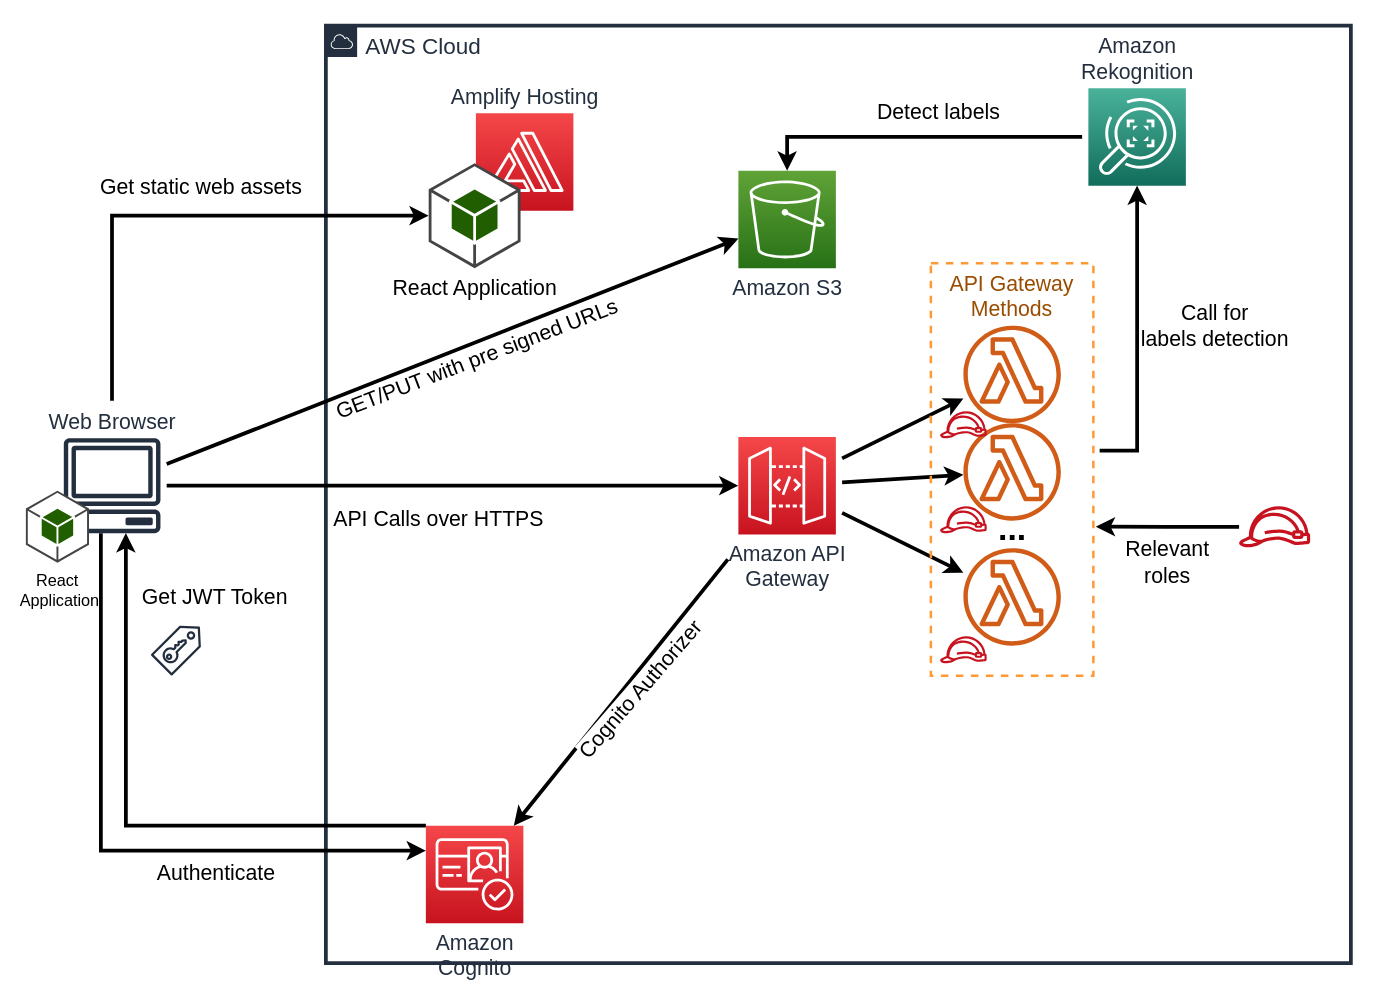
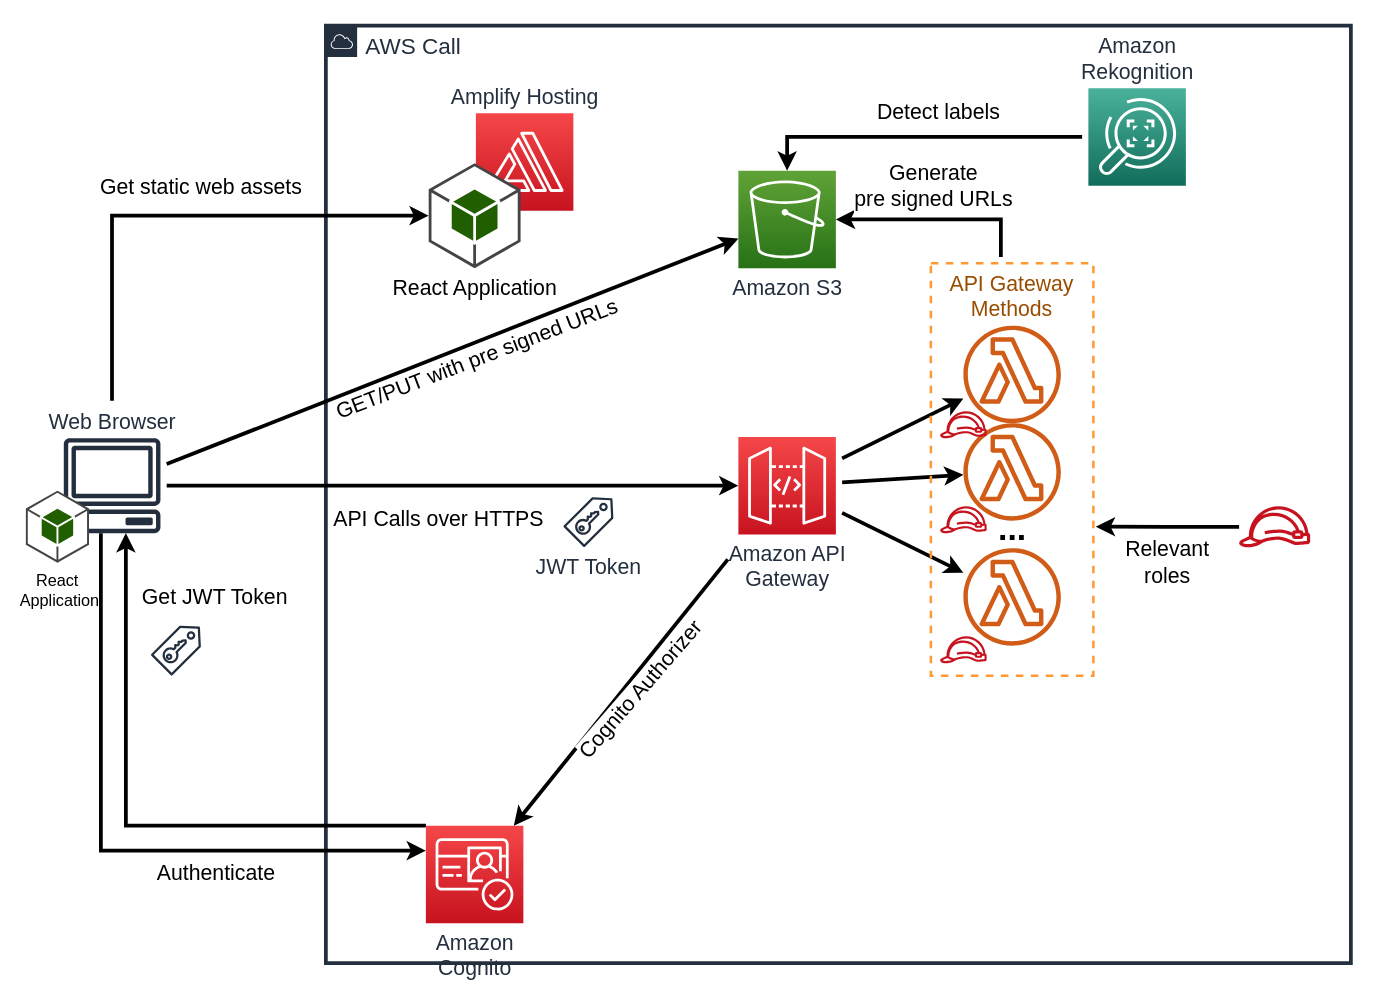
  <mxCell id="0" />
  <mxCell id="1" parent="0" />
- <mxCell id="2" value="&lt;font style=&quot;font-size: 18px;&quot;&gt;AWS Cloud&lt;/font&gt;" style="points=[[0,0],[0.25,0],[0.5,0],[0.75,0],[1,0],[1,0.25],[1,0.5],[1,0.75],[1,1],[0.75,1],[0.5,1],[0.25,1],[0,1],[0,0.75],[0,0.5],[0,0.25]];outlineConnect=0;gradientColor=none;html=1;whiteSpace=wrap;fontSize=18;fontStyle=0;shape=mxgraph.aws4.group;grIcon=mxgraph.aws4.group_aws_cloud;strokeColor=#232F3E;fillColor=none;verticalAlign=top;align=left;spacingLeft=30;fontColor=#232F3E;dashed=0;strokeWidth=3;" vertex="1" parent="1"><mxGeometry x="260" y="20" width="820" height="750" as="geometry" /></mxCell>
+ <mxCell id="2" value="&lt;font style=&quot;font-size: 18px;&quot;&gt;AWS Call&lt;/font&gt;" style="points=[[0,0],[0.25,0],[0.5,0],[0.75,0],[1,0],[1,0.25],[1,0.5],[1,0.75],[1,1],[0.75,1],[0.5,1],[0.25,1],[0,1],[0,0.75],[0,0.5],[0,0.25]];outlineConnect=0;gradientColor=none;html=1;whiteSpace=wrap;fontSize=18;fontStyle=0;shape=mxgraph.aws4.group;grIcon=mxgraph.aws4.group_aws_cloud;strokeColor=#232F3E;fillColor=none;verticalAlign=top;align=left;spacingLeft=30;fontColor=#232F3E;dashed=0;strokeWidth=3;" vertex="1" parent="1"><mxGeometry x="260" y="20" width="820" height="750" as="geometry" /></mxCell>
  <mxCell id="3" style="edgeStyle=orthogonalEdgeStyle;rounded=0;orthogonalLoop=1;jettySize=auto;html=1;sourcePerimeterSpacing=0;strokeWidth=3;fontSize=17;" edge="1" parent="1" source="5" target="26"><mxGeometry relative="1" as="geometry"><Array as="points"><mxPoint x="100" y="660" /></Array></mxGeometry></mxCell>
  <mxCell id="4" value="Get JWT Token" style="edgeLabel;html=1;align=center;verticalAlign=middle;resizable=0;points=[];fontSize=17;" vertex="1" connectable="0" parent="3"><mxGeometry x="-0.262" y="1" relative="1" as="geometry"><mxPoint x="5" y="-184" as="offset" /></mxGeometry></mxCell>
  <mxCell id="5" value="&lt;font style=&quot;font-size: 17px&quot;&gt;Amazon&lt;br&gt;Cognito&lt;/font&gt;" style="outlineConnect=0;fontColor=#232F3E;gradientColor=#F54749;gradientDirection=north;fillColor=#C7131F;strokeColor=#ffffff;dashed=0;verticalLabelPosition=bottom;verticalAlign=top;align=center;html=1;fontSize=12;fontStyle=0;aspect=fixed;shape=mxgraph.aws4.resourceIcon;resIcon=mxgraph.aws4.cognito;" vertex="1" parent="1"><mxGeometry x="340" y="660" width="78" height="78" as="geometry" /></mxCell>
  <mxCell id="6" style="rounded=0;orthogonalLoop=1;jettySize=auto;html=1;sourcePerimeterSpacing=5;strokeWidth=3;fontSize=17;" edge="1" parent="1" source="11" target="15"><mxGeometry relative="1" as="geometry" /></mxCell>
  <mxCell id="7" style="edgeStyle=none;rounded=0;orthogonalLoop=1;jettySize=auto;html=1;sourcePerimeterSpacing=5;strokeWidth=3;fontSize=17;" edge="1" parent="1" source="11" target="16"><mxGeometry relative="1" as="geometry" /></mxCell>
  <mxCell id="8" style="edgeStyle=none;rounded=0;orthogonalLoop=1;jettySize=auto;html=1;sourcePerimeterSpacing=5;strokeWidth=3;fontSize=17;" edge="1" parent="1" source="11" target="17"><mxGeometry relative="1" as="geometry" /></mxCell>
  <mxCell id="9" style="rounded=0;orthogonalLoop=1;jettySize=auto;html=1;sourcePerimeterSpacing=20;strokeWidth=3;fontSize=17;" edge="1" parent="1" source="11" target="5"><mxGeometry relative="1" as="geometry" /></mxCell>
  <mxCell id="10" value="Cognito Authorizer" style="edgeLabel;html=1;align=center;verticalAlign=middle;resizable=0;points=[];fontSize=17;rotation=-49;" vertex="1" connectable="0" parent="9"><mxGeometry x="-0.247" y="-3" relative="1" as="geometry"><mxPoint x="-3.12" y="26.26" as="offset" /></mxGeometry></mxCell>
  <mxCell id="11" value="&lt;font style=&quot;font-size: 17px&quot;&gt;Amazon API &lt;br&gt;Gateway&lt;/font&gt;" style="outlineConnect=0;fontColor=#232F3E;gradientColor=#F54749;gradientDirection=north;fillColor=#C7131F;strokeColor=#ffffff;dashed=0;verticalLabelPosition=bottom;verticalAlign=top;align=center;html=1;fontSize=12;fontStyle=0;aspect=fixed;shape=mxgraph.aws4.resourceIcon;resIcon=mxgraph.aws4.api_gateway;" vertex="1" parent="1"><mxGeometry x="590" y="349" width="78" height="78" as="geometry" /></mxCell>
  <mxCell id="12" value="&lt;font style=&quot;font-size: 17px&quot;&gt;Amazon S3&lt;/font&gt;" style="outlineConnect=0;fontColor=#232F3E;gradientColor=#60A337;gradientDirection=north;fillColor=#277116;strokeColor=#ffffff;dashed=0;verticalLabelPosition=bottom;verticalAlign=top;align=center;html=1;fontSize=12;fontStyle=0;aspect=fixed;shape=mxgraph.aws4.resourceIcon;resIcon=mxgraph.aws4.s3;" vertex="1" parent="1"><mxGeometry x="590" y="136" width="78" height="78" as="geometry" /></mxCell>
  <mxCell id="13" value="Detect labels" style="edgeStyle=orthogonalEdgeStyle;rounded=0;orthogonalLoop=1;jettySize=auto;html=1;sourcePerimeterSpacing=5;strokeWidth=3;fontSize=17;" edge="1" parent="1" source="14" target="12"><mxGeometry x="-0.129" y="-19" relative="1" as="geometry"><Array as="points"><mxPoint x="629" y="109" /></Array><mxPoint as="offset" /></mxGeometry></mxCell>
  <mxCell id="14" value="&lt;font style=&quot;font-size: 17px&quot;&gt;Amazon &lt;br&gt;Rekognition&lt;/font&gt;" style="outlineConnect=0;fontColor=#232F3E;gradientColor=#4AB29A;gradientDirection=north;fillColor=#116D5B;strokeColor=#ffffff;dashed=0;verticalLabelPosition=top;verticalAlign=bottom;align=center;html=1;fontSize=12;fontStyle=0;aspect=fixed;shape=mxgraph.aws4.resourceIcon;resIcon=mxgraph.aws4.rekognition;labelPosition=center;" vertex="1" parent="1"><mxGeometry x="870" y="70" width="78" height="78" as="geometry" /></mxCell>
  <mxCell id="15" value="" style="outlineConnect=0;fontColor=#232F3E;gradientColor=none;fillColor=#D05C17;strokeColor=none;dashed=0;verticalLabelPosition=bottom;verticalAlign=top;align=center;html=1;fontSize=12;fontStyle=0;aspect=fixed;pointerEvents=1;shape=mxgraph.aws4.lambda_function;" vertex="1" parent="1"><mxGeometry x="770" y="260" width="78" height="78" as="geometry" /></mxCell>
  <mxCell id="16" value="" style="outlineConnect=0;fontColor=#232F3E;gradientColor=none;fillColor=#D05C17;strokeColor=none;dashed=0;verticalLabelPosition=bottom;verticalAlign=top;align=center;html=1;fontSize=12;fontStyle=0;aspect=fixed;pointerEvents=1;shape=mxgraph.aws4.lambda_function;" vertex="1" parent="1"><mxGeometry x="770" y="338" width="78" height="78" as="geometry" /></mxCell>
  <mxCell id="17" value="" style="outlineConnect=0;fontColor=#232F3E;gradientColor=none;fillColor=#D05C17;strokeColor=none;dashed=0;verticalLabelPosition=bottom;verticalAlign=top;align=center;html=1;fontSize=12;fontStyle=0;aspect=fixed;pointerEvents=1;shape=mxgraph.aws4.lambda_function;" vertex="1" parent="1"><mxGeometry x="770" y="438" width="78" height="78" as="geometry" /></mxCell>
  <mxCell id="18" value="&lt;font style=&quot;font-size: 17px&quot;&gt;Amplify Hosting&lt;/font&gt;" style="outlineConnect=0;fontColor=#232F3E;gradientColor=#F54749;gradientDirection=north;fillColor=#C7131F;strokeColor=#ffffff;dashed=0;verticalLabelPosition=top;verticalAlign=bottom;align=center;html=1;fontSize=12;fontStyle=0;aspect=fixed;shape=mxgraph.aws4.resourceIcon;resIcon=mxgraph.aws4.amplify;labelPosition=center;" vertex="1" parent="1"><mxGeometry x="380" y="90" width="78" height="78" as="geometry" /></mxCell>
  <mxCell id="19" value="&lt;font style=&quot;font-size: 17px&quot;&gt;Get static web assets&lt;/font&gt;" style="edgeStyle=orthogonalEdgeStyle;rounded=0;orthogonalLoop=1;jettySize=auto;html=1;strokeWidth=3;sourcePerimeterSpacing=30;" edge="1" parent="1" source="26" target="27"><mxGeometry x="-0.262" y="-74" relative="1" as="geometry"><Array as="points"><mxPoint x="89" y="172" /></Array><mxPoint x="71" y="-96" as="offset" /></mxGeometry></mxCell>
  <mxCell id="20" style="edgeStyle=orthogonalEdgeStyle;rounded=0;orthogonalLoop=1;jettySize=auto;html=1;strokeWidth=3;sourcePerimeterSpacing=0;" edge="1" parent="1" source="26" target="5"><mxGeometry relative="1" as="geometry"><Array as="points"><mxPoint x="80" y="680" /></Array></mxGeometry></mxCell>
  <mxCell id="21" value="Authenticate" style="edgeLabel;html=1;align=center;verticalAlign=middle;resizable=0;points=[];fontSize=17;" vertex="1" connectable="0" parent="20"><mxGeometry x="-0.082" y="74" relative="1" as="geometry"><mxPoint x="17" y="36" as="offset" /></mxGeometry></mxCell>
  <mxCell id="22" style="edgeStyle=orthogonalEdgeStyle;rounded=0;orthogonalLoop=1;jettySize=auto;html=1;sourcePerimeterSpacing=5;strokeWidth=3;" edge="1" parent="1" source="26" target="11"><mxGeometry relative="1" as="geometry" /></mxCell>
  <mxCell id="23" value="API Calls over HTTPS" style="edgeLabel;html=1;align=center;verticalAlign=middle;resizable=0;points=[];fontSize=17;" vertex="1" connectable="0" parent="22"><mxGeometry x="-0.33" y="4" relative="1" as="geometry"><mxPoint x="64.19" y="31.28" as="offset" /></mxGeometry></mxCell>
  <mxCell id="24" style="edgeStyle=none;rounded=0;orthogonalLoop=1;jettySize=auto;html=1;sourcePerimeterSpacing=5;strokeWidth=3;fontSize=17;" edge="1" parent="1" source="26" target="12"><mxGeometry relative="1" as="geometry" /></mxCell>
  <mxCell id="25" value="GET/PUT with pre signed URLs" style="edgeLabel;html=1;align=center;verticalAlign=middle;resizable=0;points=[];fontSize=17;rotation=-21;" vertex="1" connectable="0" parent="24"><mxGeometry x="-0.119" y="-5" relative="1" as="geometry"><mxPoint x="43.5" y="-8.02" as="offset" /></mxGeometry></mxCell>
  <mxCell id="26" value="&lt;font style=&quot;font-size: 17px&quot;&gt;Web Browser&lt;/font&gt;" style="outlineConnect=0;fontColor=#232F3E;gradientColor=none;fillColor=#232F3E;strokeColor=none;dashed=0;verticalLabelPosition=top;verticalAlign=bottom;align=center;html=1;fontSize=12;fontStyle=0;aspect=fixed;pointerEvents=1;shape=mxgraph.aws4.client;labelPosition=center;" vertex="1" parent="1"><mxGeometry x="50" y="350" width="78" height="76" as="geometry" /></mxCell>
  <mxCell id="27" value="&lt;font style=&quot;font-size: 17px&quot;&gt;React Application&lt;/font&gt;" style="outlineConnect=0;dashed=0;verticalLabelPosition=bottom;verticalAlign=top;align=center;html=1;shape=mxgraph.aws3.android;fillColor=#205E00;gradientColor=none;" vertex="1" parent="1"><mxGeometry x="342.25" y="130" width="73.5" height="84" as="geometry" /></mxCell>
+ <mxCell id="28" value="&lt;font style=&quot;font-size: 17px&quot;&gt;JWT Token&lt;/font&gt;" style="outlineConnect=0;fontColor=#232F3E;gradientColor=none;fillColor=#232F3E;strokeColor=none;dashed=0;verticalLabelPosition=bottom;verticalAlign=top;align=center;html=1;fontSize=12;fontStyle=0;aspect=fixed;pointerEvents=1;shape=mxgraph.aws4.saml_token;" vertex="1" parent="1"><mxGeometry x="450" y="397.22" width="40" height="40" as="geometry" /></mxCell>
  <mxCell id="29" value="&lt;font size=&quot;1&quot;&gt;&lt;b style=&quot;font-size: 27px&quot;&gt;...&lt;/b&gt;&lt;/font&gt;" style="text;html=1;align=center;verticalAlign=middle;resizable=0;points=[];autosize=1;fontSize=17;" vertex="1" parent="1"><mxGeometry x="789" y="408" width="40" height="30" as="geometry" /></mxCell>
- <mxCell id="32" style="edgeStyle=orthogonalEdgeStyle;rounded=0;orthogonalLoop=1;jettySize=auto;html=1;sourcePerimeterSpacing=5;strokeWidth=3;fontSize=17;" edge="1" parent="1" source="34" target="14"><mxGeometry relative="1" as="geometry"><Array as="points"><mxPoint x="909" y="360" /></Array></mxGeometry></mxCell>
- <mxCell id="33" value="Call for &lt;br&gt;labels detection" style="edgeLabel;html=1;align=center;verticalAlign=middle;resizable=0;points=[];fontSize=17;" vertex="1" connectable="0" parent="32"><mxGeometry x="0.458" relative="1" as="geometry"><mxPoint x="61" y="46" as="offset" /></mxGeometry></mxCell>
+ <mxCell id="30" style="edgeStyle=orthogonalEdgeStyle;rounded=0;orthogonalLoop=1;jettySize=auto;html=1;sourcePerimeterSpacing=5;strokeWidth=3;fontSize=17;" edge="1" parent="1" source="34" target="12"><mxGeometry relative="1" as="geometry"><Array as="points"><mxPoint x="800" y="175" /></Array></mxGeometry></mxCell>
+ <mxCell id="31" value="Generate &lt;br&gt;pre signed URLs" style="edgeLabel;html=1;align=center;verticalAlign=middle;resizable=0;points=[];fontSize=17;" vertex="1" connectable="0" parent="30"><mxGeometry x="0.405" y="-3" relative="1" as="geometry"><mxPoint x="29" y="-24" as="offset" /></mxGeometry></mxCell>
  <mxCell id="34" value="API Gateway &#10;Methods" style="fillColor=none;dashed=1;verticalAlign=top;fontStyle=0;fontSize=17;strokeWidth=2;fontColor=#994C00;strokeColor=#FF9933;" vertex="1" parent="1"><mxGeometry x="744" y="210" width="130" height="330" as="geometry" /></mxCell>
  <mxCell id="35" value="&lt;font style=&quot;font-size: 13px&quot;&gt;React&lt;br&gt;&amp;nbsp;Application&lt;/font&gt;" style="outlineConnect=0;dashed=0;verticalLabelPosition=bottom;verticalAlign=top;align=center;html=1;shape=mxgraph.aws3.android;fillColor=#205E00;gradientColor=none;" vertex="1" parent="1"><mxGeometry x="20" y="392" width="50.5" height="57.71" as="geometry" /></mxCell>
  <mxCell id="36" value="" style="outlineConnect=0;fontColor=#232F3E;gradientColor=none;fillColor=#232F3E;strokeColor=none;dashed=0;verticalLabelPosition=bottom;verticalAlign=top;align=center;html=1;fontSize=12;fontStyle=0;aspect=fixed;pointerEvents=1;shape=mxgraph.aws4.saml_token;" vertex="1" parent="1"><mxGeometry x="120" y="500" width="40" height="40" as="geometry" /></mxCell>
  <mxCell id="37" value="Relevant&lt;br&gt;&amp;nbsp;roles&amp;nbsp;" style="edgeStyle=orthogonalEdgeStyle;rounded=0;orthogonalLoop=1;jettySize=auto;html=1;entryX=1.015;entryY=0.639;entryDx=0;entryDy=0;entryPerimeter=0;sourcePerimeterSpacing=0;strokeWidth=3;fontSize=17;" edge="1" parent="1" source="38" target="34"><mxGeometry x="0.016" y="29" relative="1" as="geometry"><mxPoint as="offset" /></mxGeometry></mxCell>
  <mxCell id="38" value="" style="outlineConnect=0;fontColor=#232F3E;gradientColor=none;fillColor=#C7131F;strokeColor=none;dashed=0;verticalLabelPosition=bottom;verticalAlign=top;align=center;html=1;fontSize=12;fontStyle=0;aspect=fixed;pointerEvents=1;shape=mxgraph.aws4.role;" vertex="1" parent="1"><mxGeometry x="990" y="404.5" width="58" height="32.72" as="geometry" /></mxCell>
  <mxCell id="39" value="" style="outlineConnect=0;fontColor=#232F3E;gradientColor=none;fillColor=#C7131F;strokeColor=none;dashed=0;verticalLabelPosition=bottom;verticalAlign=top;align=center;html=1;fontSize=12;fontStyle=0;aspect=fixed;pointerEvents=1;shape=mxgraph.aws4.role;" vertex="1" parent="1"><mxGeometry x="751" y="508.56" width="38" height="21.44" as="geometry" /></mxCell>
  <mxCell id="40" value="" style="outlineConnect=0;fontColor=#232F3E;gradientColor=none;fillColor=#C7131F;strokeColor=none;dashed=0;verticalLabelPosition=bottom;verticalAlign=top;align=center;html=1;fontSize=12;fontStyle=0;aspect=fixed;pointerEvents=1;shape=mxgraph.aws4.role;" vertex="1" parent="1"><mxGeometry x="751" y="404.56" width="38" height="21.44" as="geometry" /></mxCell>
  <mxCell id="41" value="" style="outlineConnect=0;fontColor=#232F3E;gradientColor=none;fillColor=#C7131F;strokeColor=none;dashed=0;verticalLabelPosition=bottom;verticalAlign=top;align=center;html=1;fontSize=12;fontStyle=0;aspect=fixed;pointerEvents=1;shape=mxgraph.aws4.role;" vertex="1" parent="1"><mxGeometry x="751" y="328.56" width="38" height="21.44" as="geometry" /></mxCell>
